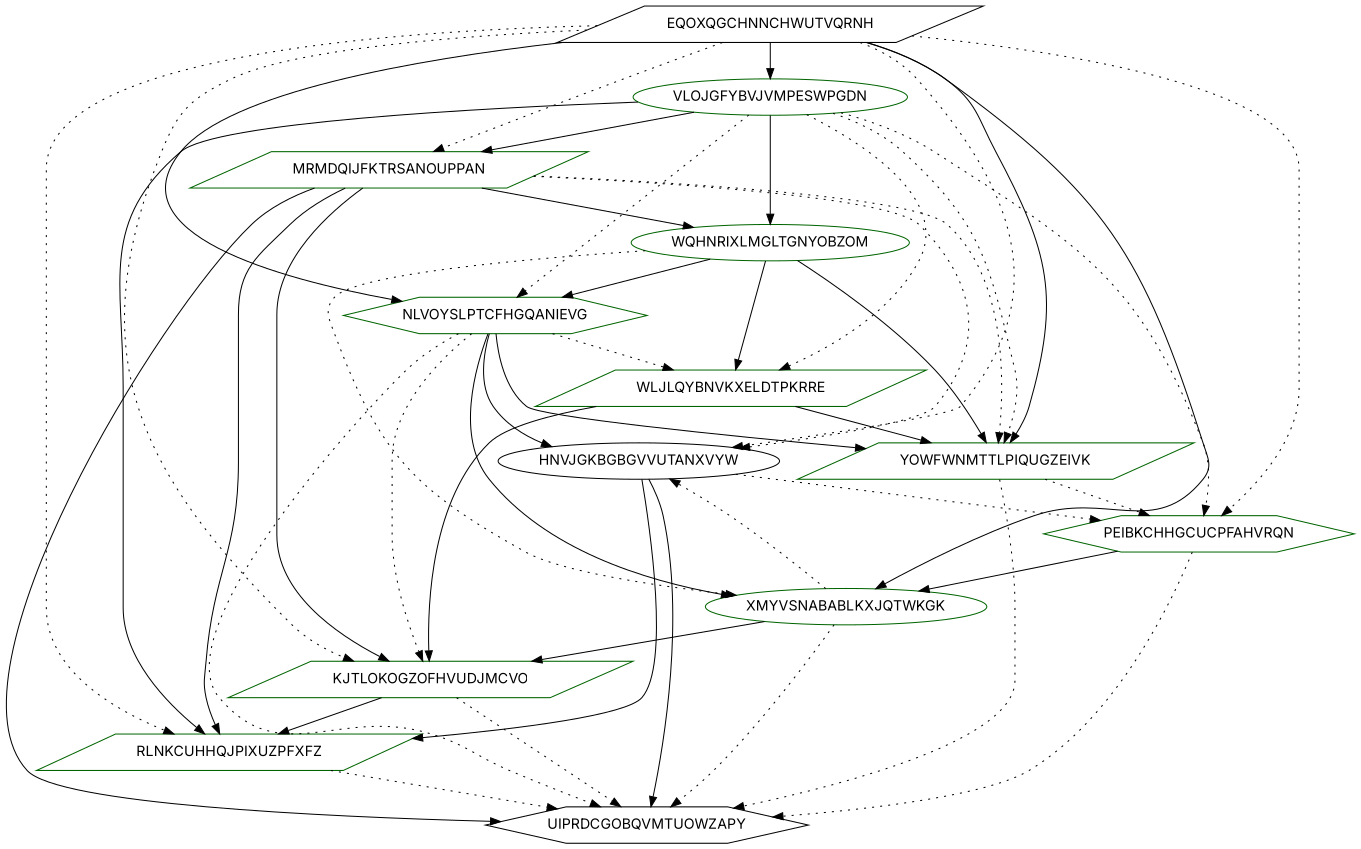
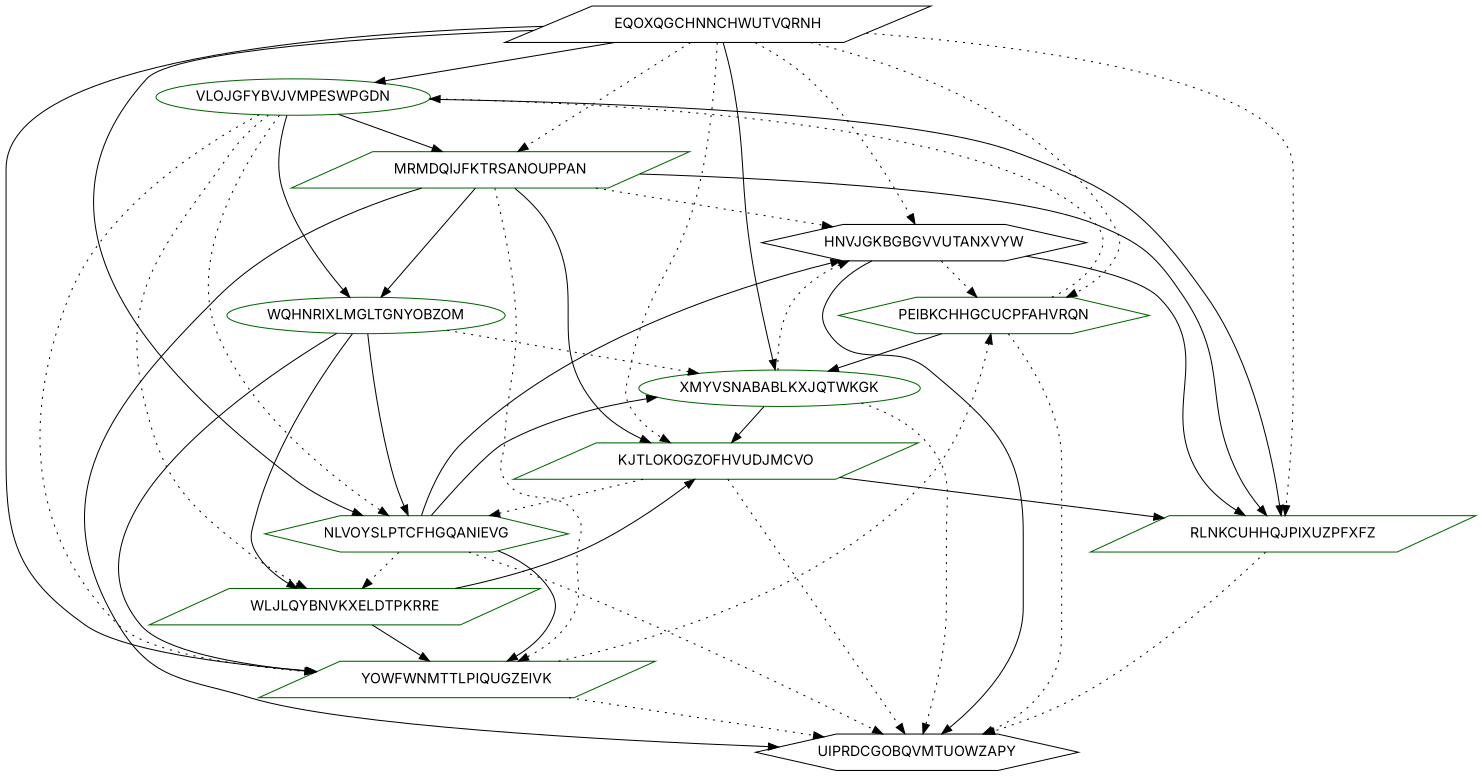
  digraph {
    fontname=Inter
    node [Weight=20 color=darkgreen fontname=Inter shape=parallelogram]
    edge [Weight=17 fontname=Inter style=solid]
    EQOXQGCHNNCHWUTVQRNH [color=black]
    VLOJGFYBVJVMPESWPGDN [Weight=17 shape=ellipse]
    MRMDQIJFKTRSANOUPPAN [Weight=14]
    NLVOYSLPTCFHGQANIEVG [Weight=13 shape=hexagon]
    XMYVSNABABLKXJQTWKGK [Weight=15 shape=ellipse]
-   HNVJGKBGBGVVUTANXVYW [Weight=14 color=black shape=ellipse]
+   HNVJGKBGBGVVUTANXVYW [Weight=14 color=black shape=hexagon]
    KJTLOKOGZOFHVUDJMCVO [Weight=15]
    YOWFWNMTTLPIQUGZEIVK
    PEIBKCHHGCUCPFAHVRQN [shape=hexagon]
    RLNKCUHHQJPIXUZPFXFZ
    WQHNRIXLMGLTGNYOBZOM [Weight=11 shape=ellipse]
    WLJLQYBNVKXELDTPKRRE [Weight=18]
    UIPRDCGOBQVMTUOWZAPY [Weight=14 color=black shape=hexagon]
    EQOXQGCHNNCHWUTVQRNH -> VLOJGFYBVJVMPESWPGDN [Weight=11]
    EQOXQGCHNNCHWUTVQRNH -> MRMDQIJFKTRSANOUPPAN [Weight=12 style=dotted]
    EQOXQGCHNNCHWUTVQRNH -> NLVOYSLPTCFHGQANIEVG [Weight=15]
    EQOXQGCHNNCHWUTVQRNH -> XMYVSNABABLKXJQTWKGK
    EQOXQGCHNNCHWUTVQRNH -> HNVJGKBGBGVVUTANXVYW [style=dotted]
    EQOXQGCHNNCHWUTVQRNH -> KJTLOKOGZOFHVUDJMCVO [Weight=16 style=dotted]
    EQOXQGCHNNCHWUTVQRNH -> YOWFWNMTTLPIQUGZEIVK [Weight=10]
    EQOXQGCHNNCHWUTVQRNH -> PEIBKCHHGCUCPFAHVRQN [style=dotted]
    EQOXQGCHNNCHWUTVQRNH -> RLNKCUHHQJPIXUZPFXFZ [Weight=12 style=dotted]
    VLOJGFYBVJVMPESWPGDN -> MRMDQIJFKTRSANOUPPAN [Weight=14]
    VLOJGFYBVJVMPESWPGDN -> NLVOYSLPTCFHGQANIEVG [Weight=19 style=dotted]
    VLOJGFYBVJVMPESWPGDN -> YOWFWNMTTLPIQUGZEIVK [Weight=11 style=dotted]
-   VLOJGFYBVJVMPESWPGDN -> PEIBKCHHGCUCPFAHVRQN [Weight=11 style=dotted]
+   PEIBKCHHGCUCPFAHVRQN -> VLOJGFYBVJVMPESWPGDN [Weight=11 style=dotted]
    VLOJGFYBVJVMPESWPGDN -> RLNKCUHHQJPIXUZPFXFZ [Weight=15]
    VLOJGFYBVJVMPESWPGDN -> WQHNRIXLMGLTGNYOBZOM [Weight=10]
    VLOJGFYBVJVMPESWPGDN -> WLJLQYBNVKXELDTPKRRE [Weight=15 style=dotted]
    MRMDQIJFKTRSANOUPPAN -> HNVJGKBGBGVVUTANXVYW [Weight=14 style=dotted]
    MRMDQIJFKTRSANOUPPAN -> KJTLOKOGZOFHVUDJMCVO [Weight=15]
    MRMDQIJFKTRSANOUPPAN -> YOWFWNMTTLPIQUGZEIVK [Weight=13 style=dotted]
    MRMDQIJFKTRSANOUPPAN -> RLNKCUHHQJPIXUZPFXFZ [Weight=20]
    MRMDQIJFKTRSANOUPPAN -> WQHNRIXLMGLTGNYOBZOM [Weight=10]
    MRMDQIJFKTRSANOUPPAN -> UIPRDCGOBQVMTUOWZAPY [Weight=12]
    NLVOYSLPTCFHGQANIEVG -> XMYVSNABABLKXJQTWKGK [Weight=13]
    NLVOYSLPTCFHGQANIEVG -> HNVJGKBGBGVVUTANXVYW [Weight=10]
-   NLVOYSLPTCFHGQANIEVG -> KJTLOKOGZOFHVUDJMCVO [Weight=19 style=dotted]
+   KJTLOKOGZOFHVUDJMCVO -> NLVOYSLPTCFHGQANIEVG [Weight=19 style=dotted]
    NLVOYSLPTCFHGQANIEVG -> YOWFWNMTTLPIQUGZEIVK [Weight=19]
    NLVOYSLPTCFHGQANIEVG -> WLJLQYBNVKXELDTPKRRE [Weight=10 style=dotted]
    NLVOYSLPTCFHGQANIEVG -> UIPRDCGOBQVMTUOWZAPY [Weight=20 style=dotted]
    XMYVSNABABLKXJQTWKGK -> HNVJGKBGBGVVUTANXVYW [Weight=19 style=dotted]
    XMYVSNABABLKXJQTWKGK -> KJTLOKOGZOFHVUDJMCVO [Weight=15]
    XMYVSNABABLKXJQTWKGK -> UIPRDCGOBQVMTUOWZAPY [Weight=20 style=dotted]
    HNVJGKBGBGVVUTANXVYW -> PEIBKCHHGCUCPFAHVRQN [Weight=18 style=dotted]
    HNVJGKBGBGVVUTANXVYW -> RLNKCUHHQJPIXUZPFXFZ [Weight=16]
    HNVJGKBGBGVVUTANXVYW -> UIPRDCGOBQVMTUOWZAPY [Weight=18]
    KJTLOKOGZOFHVUDJMCVO -> RLNKCUHHQJPIXUZPFXFZ
    KJTLOKOGZOFHVUDJMCVO -> UIPRDCGOBQVMTUOWZAPY [Weight=16 style=dotted]
    YOWFWNMTTLPIQUGZEIVK -> PEIBKCHHGCUCPFAHVRQN [Weight=14 style=dotted]
    YOWFWNMTTLPIQUGZEIVK -> UIPRDCGOBQVMTUOWZAPY [Weight=14 style=dotted]
    PEIBKCHHGCUCPFAHVRQN -> XMYVSNABABLKXJQTWKGK [Weight=13]
    PEIBKCHHGCUCPFAHVRQN -> UIPRDCGOBQVMTUOWZAPY [style=dotted]
    RLNKCUHHQJPIXUZPFXFZ -> UIPRDCGOBQVMTUOWZAPY [style=dotted]
    WQHNRIXLMGLTGNYOBZOM -> NLVOYSLPTCFHGQANIEVG [Weight=18]
    WQHNRIXLMGLTGNYOBZOM -> XMYVSNABABLKXJQTWKGK [Weight=13 style=dotted]
    WQHNRIXLMGLTGNYOBZOM -> YOWFWNMTTLPIQUGZEIVK [Weight=13]
    WQHNRIXLMGLTGNYOBZOM -> WLJLQYBNVKXELDTPKRRE [Weight=11]
    WLJLQYBNVKXELDTPKRRE -> KJTLOKOGZOFHVUDJMCVO [Weight=13]
    WLJLQYBNVKXELDTPKRRE -> YOWFWNMTTLPIQUGZEIVK [Weight=12]
  }
